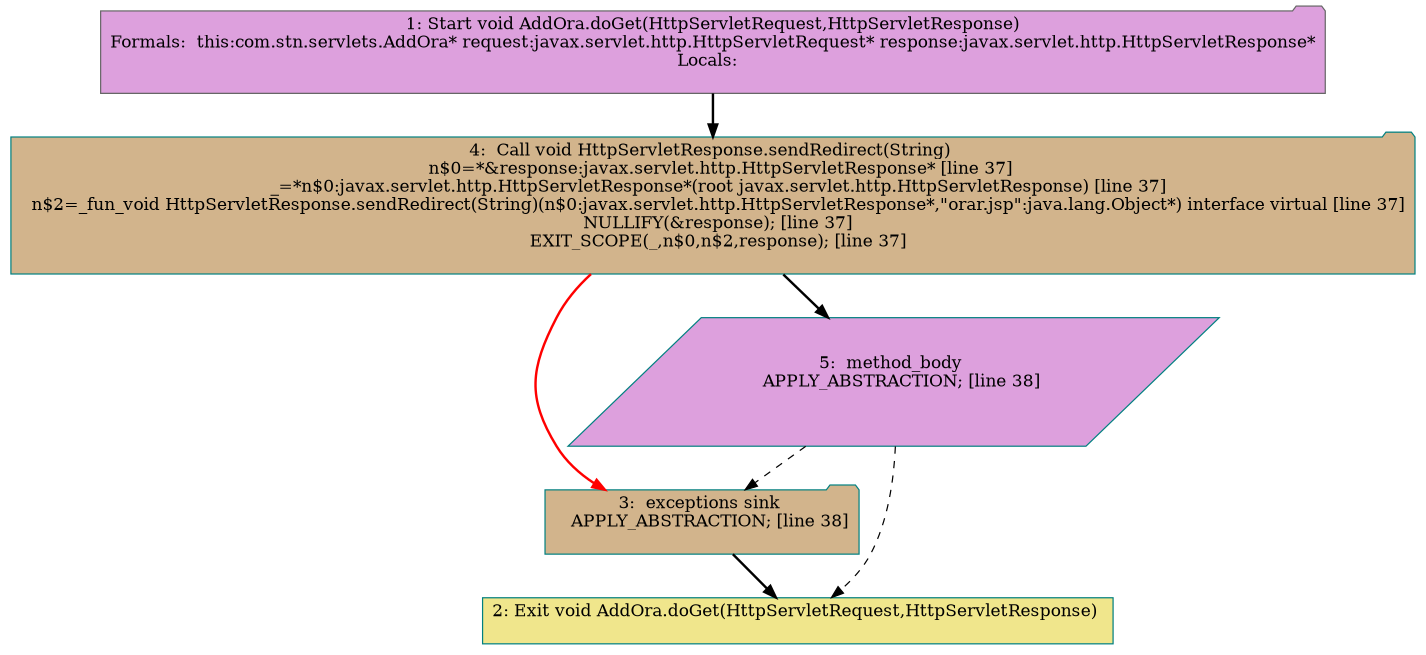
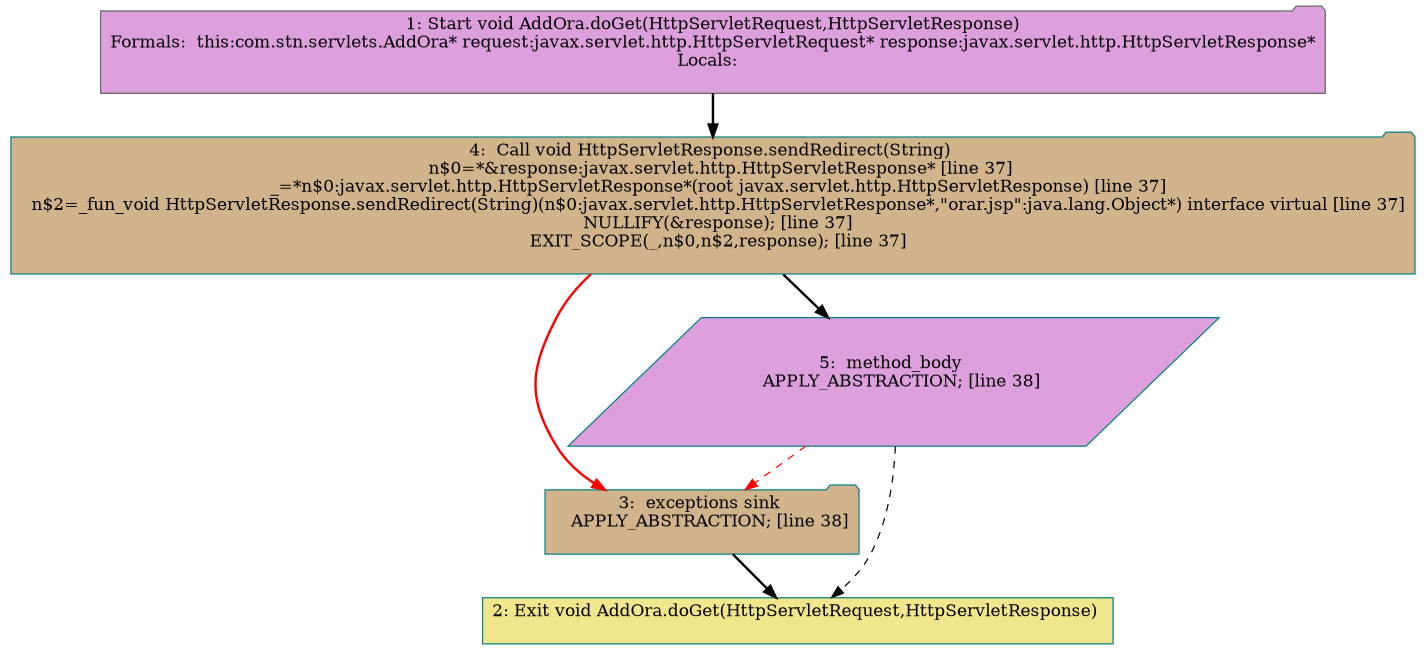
  digraph {
    node [color=teal style=filled fillcolor=plum shape=folder]
    edge [style=bold]
    n1 [color=gray40 label="1: Start void AddOra.doGet(HttpServletRequest,HttpServletResponse)\nFormals:  this:com.stn.servlets.AddOra* request:javax.servlet.http.HttpServletRequest* response:javax.servlet.http.HttpServletResponse*\nLocals:  \n  "]
    n2 [label="4:  Call void HttpServletResponse.sendRedirect(String) \n   n$0=*&response:javax.servlet.http.HttpServletResponse* [line 37]\n  _=*n$0:javax.servlet.http.HttpServletResponse*(root javax.servlet.http.HttpServletResponse) [line 37]\n  n$2=_fun_void HttpServletResponse.sendRedirect(String)(n$0:javax.servlet.http.HttpServletResponse*,\"orar.jsp\":java.lang.Object*) interface virtual [line 37]\n  NULLIFY(&response); [line 37]\n  EXIT_SCOPE(_,n$0,n$2,response); [line 37]\n " fillcolor=tan]
    n3 [label="3:  exceptions sink \n   APPLY_ABSTRACTION; [line 38]\n " fillcolor=tan]
    n4 [label="5:  method_body \n   APPLY_ABSTRACTION; [line 38]\n " shape=parallelogram]
    n5 [label="2: Exit void AddOra.doGet(HttpServletRequest,HttpServletResponse) \n  " fillcolor=khaki shape=box]
    n1 -> n2
    n2 -> n3 [color=red]
    n2 -> n4
    n3 -> n5
-   n4 -> n3 [color=black style=dashed]
+   n4 -> n3 [color=red style=dashed]
    n4 -> n5 [style=dashed]
  }
